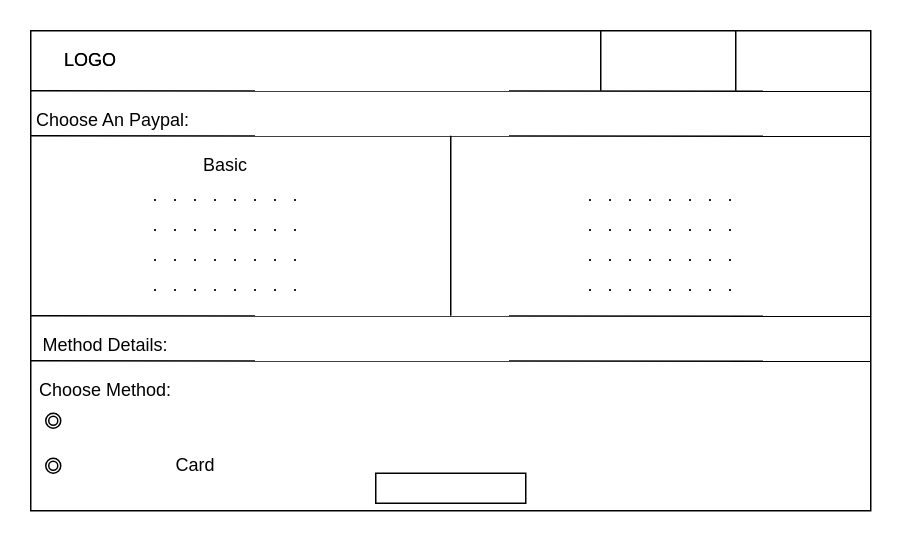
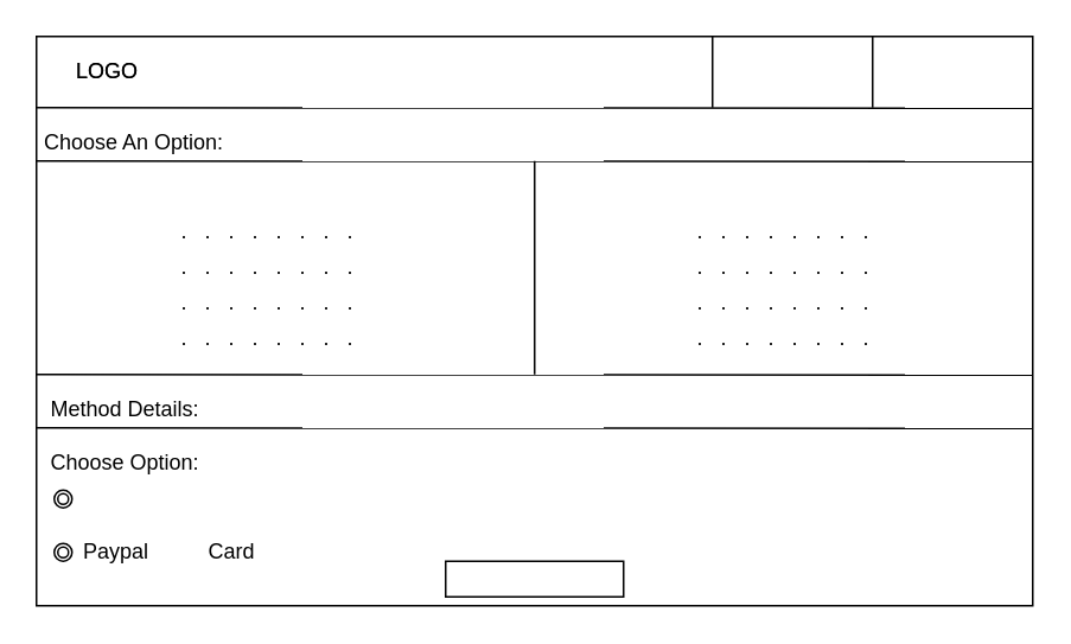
  <mxCell id="0" />
  <mxCell id="1" parent="0" />
  <mxCell id="2" value="" style="rounded=0;whiteSpace=wrap;html=1;" vertex="1" parent="1"><mxGeometry x="20" y="20" width="560" height="320" as="geometry" /></mxCell>
  <mxCell id="3" value="" style="endArrow=none;html=1;entryX=1;entryY=0.126;entryDx=0;entryDy=0;entryPerimeter=0;" edge="1" parent="1"><mxGeometry width="50" height="50" relative="1" as="geometry"><mxPoint x="20" y="60" as="sourcePoint" /><mxPoint x="580" y="60.32" as="targetPoint" /></mxGeometry></mxCell>
  <mxCell id="4" value="" style="endArrow=none;html=1;entryX=1;entryY=0.126;entryDx=0;entryDy=0;entryPerimeter=0;" edge="1" parent="1"><mxGeometry width="50" height="50" relative="1" as="geometry"><mxPoint x="20" y="90" as="sourcePoint" /><mxPoint x="580" y="90.32" as="targetPoint" /></mxGeometry></mxCell>
  <mxCell id="5" value="" style="endArrow=none;html=1;entryX=1;entryY=0.126;entryDx=0;entryDy=0;entryPerimeter=0;" edge="1" parent="1"><mxGeometry width="50" height="50" relative="1" as="geometry"><mxPoint x="20" y="240" as="sourcePoint" /><mxPoint x="580" y="240.32" as="targetPoint" /></mxGeometry></mxCell>
  <mxCell id="6" value="" style="endArrow=none;html=1;entryX=1;entryY=0.126;entryDx=0;entryDy=0;entryPerimeter=0;" edge="1" parent="1"><mxGeometry width="50" height="50" relative="1" as="geometry"><mxPoint x="20" y="210" as="sourcePoint" /><mxPoint x="580" y="210.32" as="targetPoint" /></mxGeometry></mxCell>
  <mxCell id="7" value="" style="endArrow=none;html=1;" edge="1" parent="1"><mxGeometry width="50" height="50" relative="1" as="geometry"><mxPoint x="300" y="210" as="sourcePoint" /><mxPoint x="300" y="90" as="targetPoint" /></mxGeometry></mxCell>
  <mxCell id="8" value="LOGO" style="text;html=1;strokeColor=none;fillColor=none;align=center;verticalAlign=middle;whiteSpace=wrap;rounded=0;" vertex="1" parent="1"><mxGeometry x="40" y="30" width="40" height="20" as="geometry" /></mxCell>
  <mxCell id="9" value="LOGO" style="text;html=1;strokeColor=none;fillColor=none;align=center;verticalAlign=middle;whiteSpace=wrap;rounded=0;" vertex="1" parent="1"><mxGeometry x="40" y="30" width="40" height="20" as="geometry" /></mxCell>
  <mxCell id="10" value="" style="endArrow=none;html=1;" edge="1" parent="1"><mxGeometry width="50" height="50" relative="1" as="geometry"><mxPoint x="400" y="60" as="sourcePoint" /><mxPoint x="400" y="20" as="targetPoint" /></mxGeometry></mxCell>
  <mxCell id="11" value="" style="endArrow=none;html=1;" edge="1" parent="1"><mxGeometry width="50" height="50" relative="1" as="geometry"><mxPoint x="490" y="60" as="sourcePoint" /><mxPoint x="490" y="20" as="targetPoint" /></mxGeometry></mxCell>
- <mxCell id="12" value="Choose An Paypal:" style="text;html=1;strokeColor=none;fillColor=none;align=center;verticalAlign=middle;whiteSpace=wrap;rounded=0;" vertex="1" parent="1"><mxGeometry x="20" y="70" width="110" height="20" as="geometry" /></mxCell>
- <mxCell id="13" value="Basic" style="text;html=1;strokeColor=none;fillColor=none;align=center;verticalAlign=middle;whiteSpace=wrap;rounded=0;" vertex="1" parent="1"><mxGeometry x="130" y="100" width="40" height="20" as="geometry" /></mxCell>
+ <mxCell id="12" value="Choose An Option:" style="text;html=1;strokeColor=none;fillColor=none;align=center;verticalAlign=middle;whiteSpace=wrap;rounded=0;" vertex="1" parent="1"><mxGeometry x="20" y="70" width="110" height="20" as="geometry" /></mxCell>
  <mxCell id="14" value=".&amp;nbsp; &amp;nbsp;.&amp;nbsp; &amp;nbsp;.&amp;nbsp; &amp;nbsp;.&amp;nbsp; &amp;nbsp;.&amp;nbsp; &amp;nbsp;.&amp;nbsp; &amp;nbsp;.&amp;nbsp; &amp;nbsp;." style="text;html=1;strokeColor=none;fillColor=none;align=center;verticalAlign=middle;whiteSpace=wrap;rounded=0;" vertex="1" parent="1"><mxGeometry x="90" y="120" width="120" height="20" as="geometry" /></mxCell>
  <mxCell id="15" value=".&amp;nbsp; &amp;nbsp;.&amp;nbsp; &amp;nbsp;.&amp;nbsp; &amp;nbsp;.&amp;nbsp; &amp;nbsp;.&amp;nbsp; &amp;nbsp;.&amp;nbsp; &amp;nbsp;.&amp;nbsp; &amp;nbsp;." style="text;html=1;strokeColor=none;fillColor=none;align=center;verticalAlign=middle;whiteSpace=wrap;rounded=0;" vertex="1" parent="1"><mxGeometry x="90" y="140" width="120" height="20" as="geometry" /></mxCell>
  <mxCell id="16" value=".&amp;nbsp; &amp;nbsp;.&amp;nbsp; &amp;nbsp;.&amp;nbsp; &amp;nbsp;.&amp;nbsp; &amp;nbsp;.&amp;nbsp; &amp;nbsp;.&amp;nbsp; &amp;nbsp;.&amp;nbsp; &amp;nbsp;." style="text;html=1;strokeColor=none;fillColor=none;align=center;verticalAlign=middle;whiteSpace=wrap;rounded=0;" vertex="1" parent="1"><mxGeometry x="90" y="160" width="120" height="20" as="geometry" /></mxCell>
  <mxCell id="17" value=".&amp;nbsp; &amp;nbsp;.&amp;nbsp; &amp;nbsp;.&amp;nbsp; &amp;nbsp;.&amp;nbsp; &amp;nbsp;.&amp;nbsp; &amp;nbsp;.&amp;nbsp; &amp;nbsp;.&amp;nbsp; &amp;nbsp;." style="text;html=1;strokeColor=none;fillColor=none;align=center;verticalAlign=middle;whiteSpace=wrap;rounded=0;" vertex="1" parent="1"><mxGeometry x="90" y="180" width="120" height="20" as="geometry" /></mxCell>
  <mxCell id="18" value=".&amp;nbsp; &amp;nbsp;.&amp;nbsp; &amp;nbsp;.&amp;nbsp; &amp;nbsp;.&amp;nbsp; &amp;nbsp;.&amp;nbsp; &amp;nbsp;.&amp;nbsp; &amp;nbsp;.&amp;nbsp; &amp;nbsp;." style="text;html=1;strokeColor=none;fillColor=none;align=center;verticalAlign=middle;whiteSpace=wrap;rounded=0;" vertex="1" parent="1"><mxGeometry x="380" y="180" width="120" height="20" as="geometry" /></mxCell>
  <mxCell id="19" value=".&amp;nbsp; &amp;nbsp;.&amp;nbsp; &amp;nbsp;.&amp;nbsp; &amp;nbsp;.&amp;nbsp; &amp;nbsp;.&amp;nbsp; &amp;nbsp;.&amp;nbsp; &amp;nbsp;.&amp;nbsp; &amp;nbsp;." style="text;html=1;strokeColor=none;fillColor=none;align=center;verticalAlign=middle;whiteSpace=wrap;rounded=0;" vertex="1" parent="1"><mxGeometry x="380" y="160" width="120" height="20" as="geometry" /></mxCell>
  <mxCell id="20" value=".&amp;nbsp; &amp;nbsp;.&amp;nbsp; &amp;nbsp;.&amp;nbsp; &amp;nbsp;.&amp;nbsp; &amp;nbsp;.&amp;nbsp; &amp;nbsp;.&amp;nbsp; &amp;nbsp;.&amp;nbsp; &amp;nbsp;." style="text;html=1;strokeColor=none;fillColor=none;align=center;verticalAlign=middle;whiteSpace=wrap;rounded=0;" vertex="1" parent="1"><mxGeometry x="380" y="120" width="120" height="20" as="geometry" /></mxCell>
  <mxCell id="21" value=".&amp;nbsp; &amp;nbsp;.&amp;nbsp; &amp;nbsp;.&amp;nbsp; &amp;nbsp;.&amp;nbsp; &amp;nbsp;.&amp;nbsp; &amp;nbsp;.&amp;nbsp; &amp;nbsp;.&amp;nbsp; &amp;nbsp;." style="text;html=1;strokeColor=none;fillColor=none;align=center;verticalAlign=middle;whiteSpace=wrap;rounded=0;" vertex="1" parent="1"><mxGeometry x="380" y="140" width="120" height="20" as="geometry" /></mxCell>
  <mxCell id="22" value="Method Details:" style="text;html=1;strokeColor=none;fillColor=none;align=center;verticalAlign=middle;whiteSpace=wrap;rounded=0;" vertex="1" parent="1"><mxGeometry x="20" y="220" width="100" height="20" as="geometry" /></mxCell>
- <mxCell id="23" value="Choose Method:" style="text;html=1;strokeColor=none;fillColor=none;align=center;verticalAlign=middle;whiteSpace=wrap;rounded=0;" vertex="1" parent="1"><mxGeometry x="20" y="250" width="100" height="20" as="geometry" /></mxCell>
+ <mxCell id="23" value="Choose Option:" style="text;html=1;strokeColor=none;fillColor=none;align=center;verticalAlign=middle;whiteSpace=wrap;rounded=0;" vertex="1" parent="1"><mxGeometry x="20" y="250" width="100" height="20" as="geometry" /></mxCell>
  <mxCell id="24" value="Card" style="text;html=1;strokeColor=none;fillColor=none;align=center;verticalAlign=middle;whiteSpace=wrap;rounded=0;" vertex="1" parent="1"><mxGeometry x="110" y="300" width="40" height="20" as="geometry" /></mxCell>
+ <mxCell id="25" value="Paypal" style="text;html=1;strokeColor=none;fillColor=none;align=center;verticalAlign=middle;whiteSpace=wrap;rounded=0;" vertex="1" parent="1"><mxGeometry x="40" y="300" width="50" height="20" as="geometry" /></mxCell>
  <mxCell id="26" value="" style="ellipse;shape=doubleEllipse;whiteSpace=wrap;html=1;aspect=fixed;" vertex="1" parent="1"><mxGeometry x="30" y="275" width="10" height="10" as="geometry" /></mxCell>
  <mxCell id="27" value="" style="ellipse;shape=doubleEllipse;whiteSpace=wrap;html=1;aspect=fixed;" vertex="1" parent="1"><mxGeometry x="30" y="305" width="10" height="10" as="geometry" /></mxCell>
  <mxCell id="28" value="" style="rounded=0;whiteSpace=wrap;html=1;" vertex="1" parent="1"><mxGeometry x="250" y="315" width="100" height="20" as="geometry" /></mxCell>
